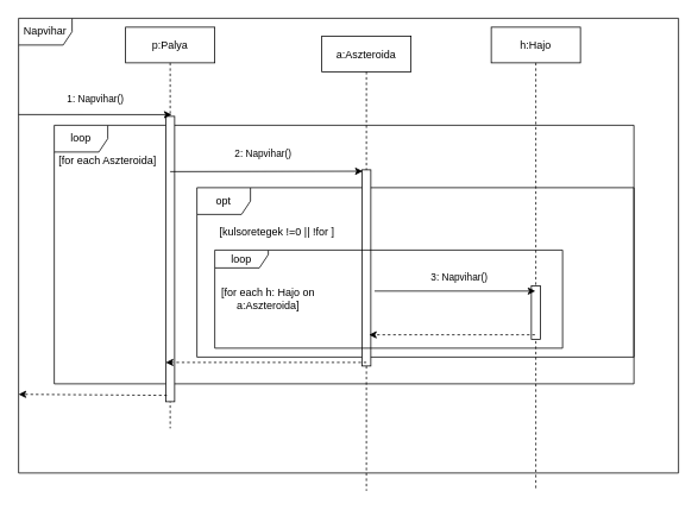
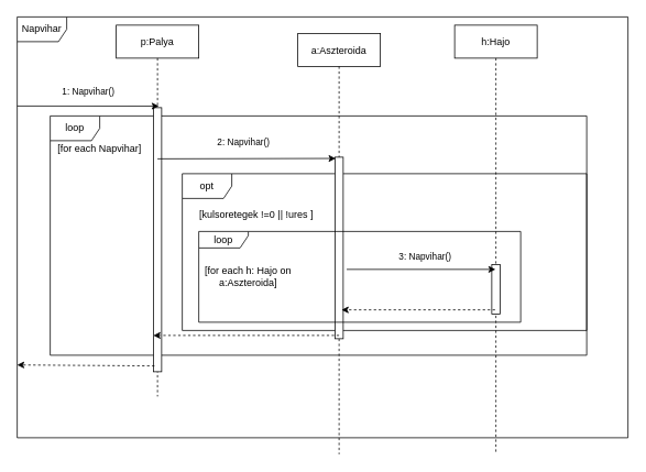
  <mxCell id="0" />
  <mxCell id="1" parent="0" />
  <mxCell id="2" value="Napvihar" style="shape=umlFrame;whiteSpace=wrap;html=1;" vertex="1" parent="1"><mxGeometry x="20" y="20" width="740" height="510" as="geometry" /></mxCell>
  <mxCell id="3" value="loop" style="shape=umlFrame;whiteSpace=wrap;html=1;" parent="1" vertex="1"><mxGeometry x="60" y="140" width="650" height="290" as="geometry" /></mxCell>
  <mxCell id="4" value="opt" style="shape=umlFrame;whiteSpace=wrap;html=1;" parent="1" vertex="1"><mxGeometry x="220" y="210" width="490" height="190" as="geometry" /></mxCell>
  <mxCell id="5" value="p:Palya" style="shape=umlLifeline;perimeter=lifelinePerimeter;container=1;collapsible=0;recursiveResize=0;rounded=0;shadow=0;strokeWidth=1;" parent="1" vertex="1"><mxGeometry x="140" y="30" width="100" height="450" as="geometry" /></mxCell>
  <mxCell id="6" value="" style="points=[];perimeter=orthogonalPerimeter;rounded=0;shadow=0;strokeWidth=1;" parent="5" vertex="1"><mxGeometry x="45" y="100" width="10" height="320" as="geometry" /></mxCell>
  <mxCell id="7" value="1: Napvihar()" style="endArrow=classic;html=1;entryX=0.516;entryY=0.218;entryDx=0;entryDy=0;entryPerimeter=0;" parent="1" target="5" edge="1"><mxGeometry x="-0.002" y="16" width="50" height="50" relative="1" as="geometry"><mxPoint x="20" y="128" as="sourcePoint" /><mxPoint x="192" y="110" as="targetPoint" /><mxPoint y="-1" as="offset" /></mxGeometry></mxCell>
- <mxCell id="8" value="[for each Aszteroida]" style="text;html=1;strokeColor=none;fillColor=none;align=center;verticalAlign=middle;whiteSpace=wrap;rounded=0;" parent="1" vertex="1"><mxGeometry x="60" y="170" width="120" height="20" as="geometry" /></mxCell>
+ <mxCell id="8" value="[for each Napvihar]" style="text;html=1;strokeColor=none;fillColor=none;align=center;verticalAlign=middle;whiteSpace=wrap;rounded=0;" parent="1" vertex="1"><mxGeometry x="60" y="170" width="120" height="20" as="geometry" /></mxCell>
  <mxCell id="9" value="2: Napvihar()" style="endArrow=classic;html=1;entryX=0.086;entryY=0.007;entryDx=0;entryDy=0;entryPerimeter=0;" parent="1" target="12" edge="1"><mxGeometry x="-0.033" y="20" width="50" height="50" relative="1" as="geometry"><mxPoint x="190" y="192" as="sourcePoint" /><mxPoint x="334" y="201" as="targetPoint" /><mxPoint as="offset" /></mxGeometry></mxCell>
- <mxCell id="10" value="[kulsoretegek !=0 || !for ]" style="text;html=1;strokeColor=none;fillColor=none;align=center;verticalAlign=middle;whiteSpace=wrap;rounded=0;" parent="1" vertex="1"><mxGeometry x="210" y="250" width="200" height="20" as="geometry" /></mxCell>
+ <mxCell id="10" value="[kulsoretegek !=0 || !ures ]" style="text;html=1;strokeColor=none;fillColor=none;align=center;verticalAlign=middle;whiteSpace=wrap;rounded=0;" parent="1" vertex="1"><mxGeometry x="210" y="250" width="200" height="20" as="geometry" /></mxCell>
  <mxCell id="11" value="a:Aszteroida" style="shape=umlLifeline;perimeter=lifelinePerimeter;container=1;collapsible=0;recursiveResize=0;rounded=0;shadow=0;strokeWidth=1;" parent="1" vertex="1"><mxGeometry x="360" y="40" width="100" height="510" as="geometry" /></mxCell>
  <mxCell id="12" value="" style="points=[];perimeter=orthogonalPerimeter;rounded=0;shadow=0;strokeWidth=1;" parent="11" vertex="1"><mxGeometry x="45" y="150" width="10" height="220" as="geometry" /></mxCell>
  <mxCell id="13" value="h:Hajo" style="shape=umlLifeline;perimeter=lifelinePerimeter;container=1;collapsible=0;recursiveResize=0;rounded=0;shadow=0;strokeWidth=1;" parent="1" vertex="1"><mxGeometry x="550" y="30" width="100" height="520" as="geometry" /></mxCell>
  <mxCell id="14" value="" style="points=[];perimeter=orthogonalPerimeter;rounded=0;shadow=0;strokeWidth=1;" parent="13" vertex="1"><mxGeometry x="45" y="290" width="10" height="60" as="geometry" /></mxCell>
  <mxCell id="15" value="[for each h: Hajo on a:Aszteroida]" style="text;html=1;strokeColor=none;fillColor=none;align=center;verticalAlign=middle;whiteSpace=wrap;rounded=0;" parent="1" vertex="1"><mxGeometry x="240" y="320" width="120" height="30" as="geometry" /></mxCell>
  <mxCell id="16" value="&lt;span style=&quot;color: rgb(0 , 0 , 0) ; font-family: &amp;#34;helvetica&amp;#34; ; font-size: 11px ; font-style: normal ; font-weight: 400 ; letter-spacing: normal ; text-align: center ; text-indent: 0px ; text-transform: none ; word-spacing: 0px ; background-color: rgb(255 , 255 , 255) ; display: inline ; float: none&quot;&gt;3: Napvihar()&lt;/span&gt;" style="endArrow=classic;html=1;exitX=1.419;exitY=0.618;exitDx=0;exitDy=0;exitPerimeter=0;" parent="1" source="12" target="13" edge="1"><mxGeometry x="0.055" y="15" width="50" height="50" relative="1" as="geometry"><mxPoint x="560" y="320" as="sourcePoint" /><mxPoint x="610" y="270" as="targetPoint" /><mxPoint as="offset" /></mxGeometry></mxCell>
  <mxCell id="17" value="" style="endArrow=classic;html=1;dashed=1;" parent="1" edge="1"><mxGeometry width="50" height="50" relative="1" as="geometry"><mxPoint x="599" y="375" as="sourcePoint" /><mxPoint x="413" y="375" as="targetPoint" /></mxGeometry></mxCell>
  <mxCell id="18" value="" style="endArrow=classic;html=1;dashed=1;" parent="1" edge="1"><mxGeometry width="50" height="50" relative="1" as="geometry"><mxPoint x="410" y="406" as="sourcePoint" /><mxPoint x="185" y="406" as="targetPoint" /></mxGeometry></mxCell>
  <mxCell id="19" value="" style="endArrow=classic;html=1;dashed=1;exitX=0.133;exitY=0.978;exitDx=0;exitDy=0;exitPerimeter=0;entryX=0;entryY=0.827;entryDx=0;entryDy=0;entryPerimeter=0;" parent="1" source="6" edge="1" target="2"><mxGeometry width="50" height="50" relative="1" as="geometry"><mxPoint x="114.03" y="470" as="sourcePoint" /><mxPoint x="40" y="443" as="targetPoint" /></mxGeometry></mxCell>
  <mxCell id="20" value="loop" style="shape=umlFrame;whiteSpace=wrap;html=1;width=60;height=20;" parent="1" vertex="1"><mxGeometry x="240" y="280" width="390" height="110" as="geometry" /></mxCell>
